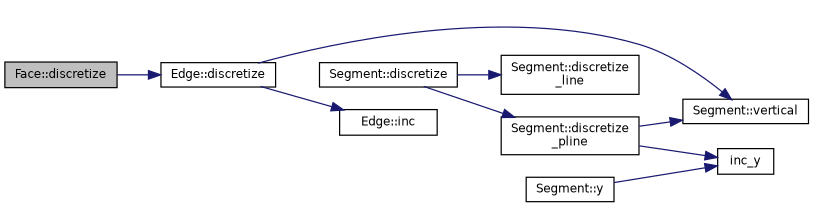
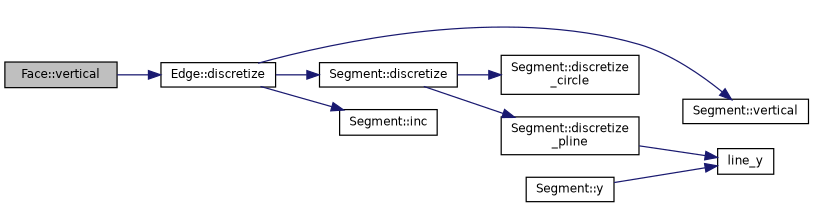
  digraph {
    rankdir=LR
    node [color=black fillcolor=white fontname=Helvetica fontsize=10 shape=record style=filled]
    edge [color=midnightblue fontname=Helvetica fontsize=10 labelfontname=Helvetica labelfontsize=10 style=solid]
-   n1 [fillcolor=grey75 fontcolor=black height=0.2 label="Face::discretize" width=0.4]
+   n1 [fillcolor=grey75 fontcolor=black height=0.2 label="Face::vertical" width=0.4]
    n2 [height=0.2 label="Edge::discretize" width=0.4]
    n3 [height=0.2 label="Segment::discretize" width=0.4]
    n4 [height=0.2 label="Segment::vertical" width=0.4]
-   n5 [height=0.2 label="Edge::inc" width=0.4]
-   n6 [height=0.2 label="Segment::discretize\l_line" width=0.4]
+   n5 [height=0.2 label="Segment::inc" width=0.4]
+   n6 [height=0.2 label="Segment::discretize\l_circle" width=0.4]
    n7 [height=0.2 label="Segment::discretize\l_pline" width=0.4]
-   n8 [height=0.2 label=inc_y width=0.4]
+   n8 [height=0.2 label=line_y width=0.4]
    n9 [height=0.2 label="Segment::y" width=0.4]
    n1 -> n2
+   n2 -> n3
    n2 -> n4
    n2 -> n5
    n3 -> n6
    n3 -> n7
-   n7 -> n4
    n7 -> n8
    n9 -> n8
  }
